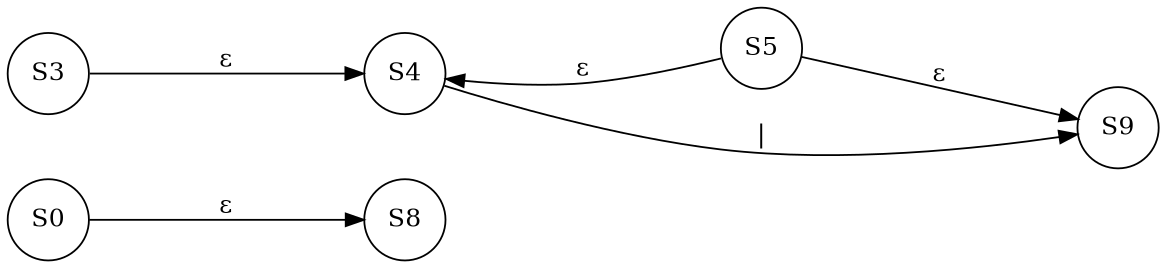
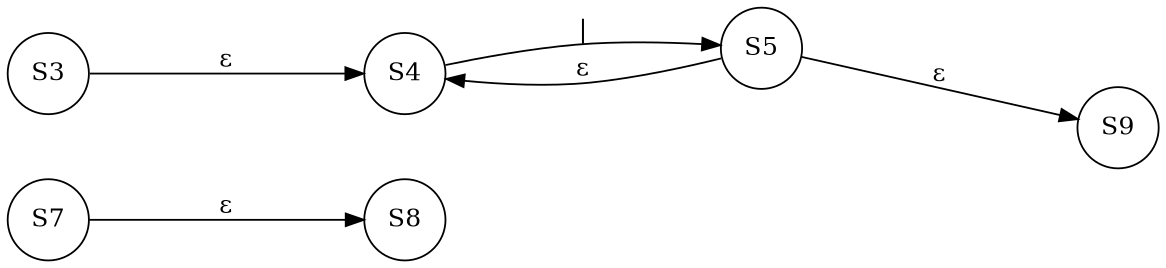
  digraph {
    nodesep=0.5
    rankdir=LR
    ranksep=2
    node [shape=circle]
    n1 [label=S8]
-   S0
+   S0 [label=S7]
    S3
    S4
    S5
    n6 [label=S9]
    S0 -> n1 [label="ε"]
    S3 -> S4 [label="ε"]
-   S4 -> n6 [label="\|"]
+   S4 -> S5 [label="\|"]
    S5 -> S4 [label="ε"]
    S5 -> n6 [label="ε"]
  }
